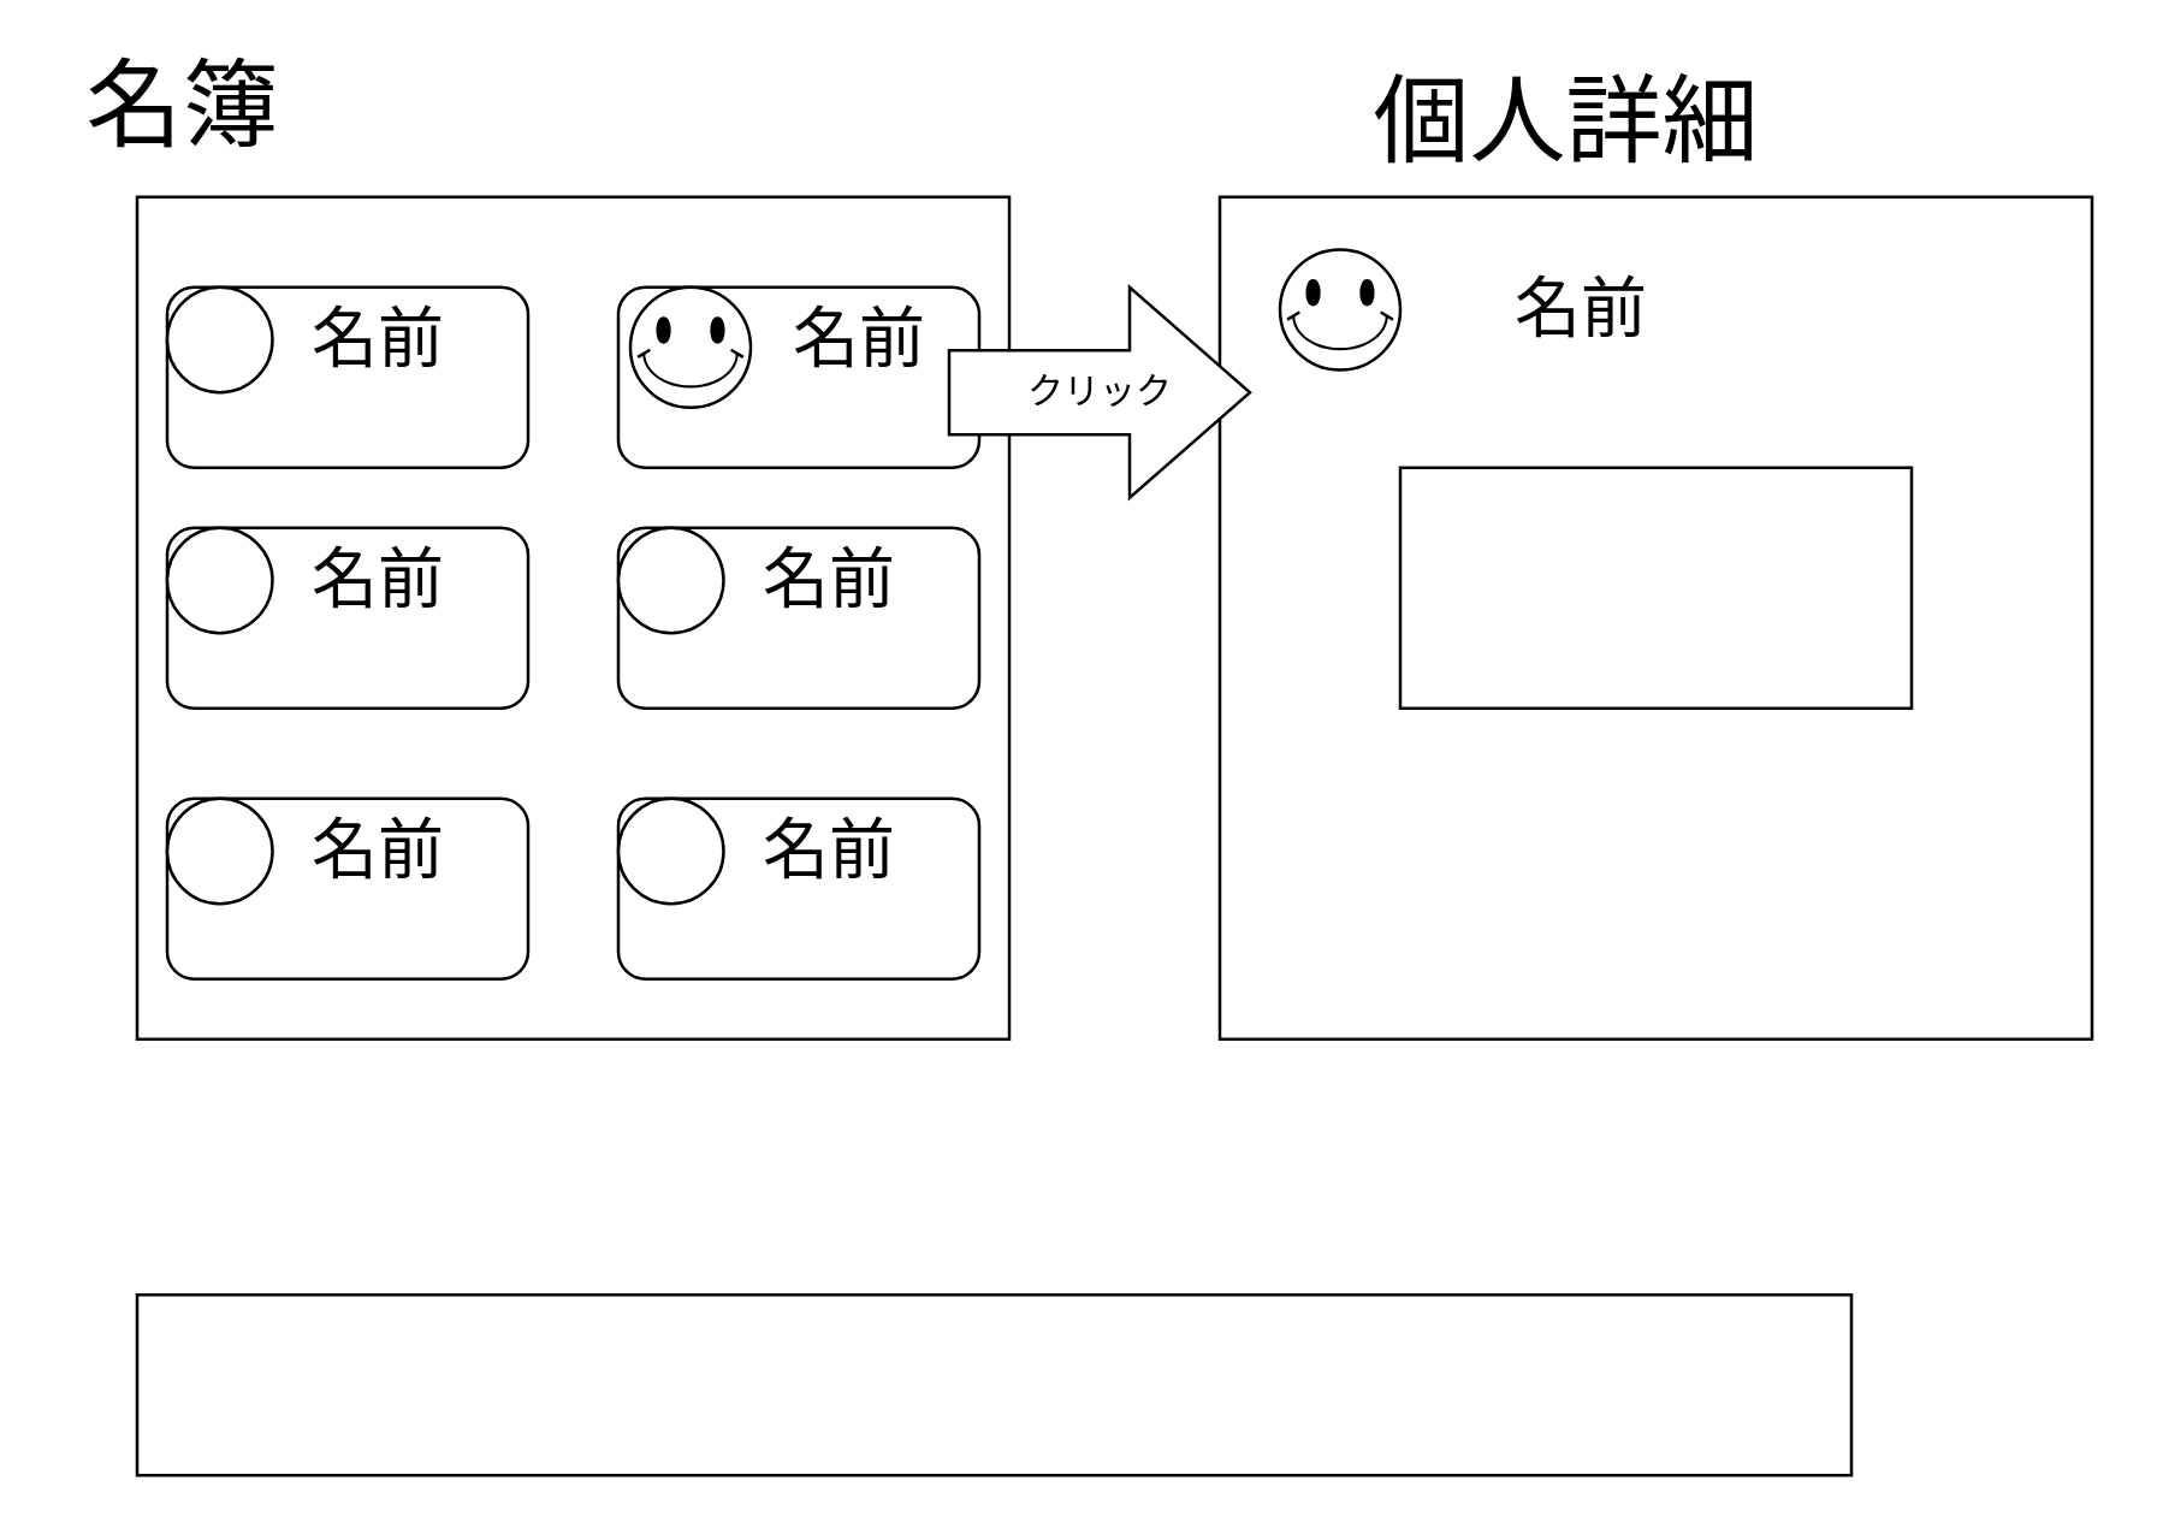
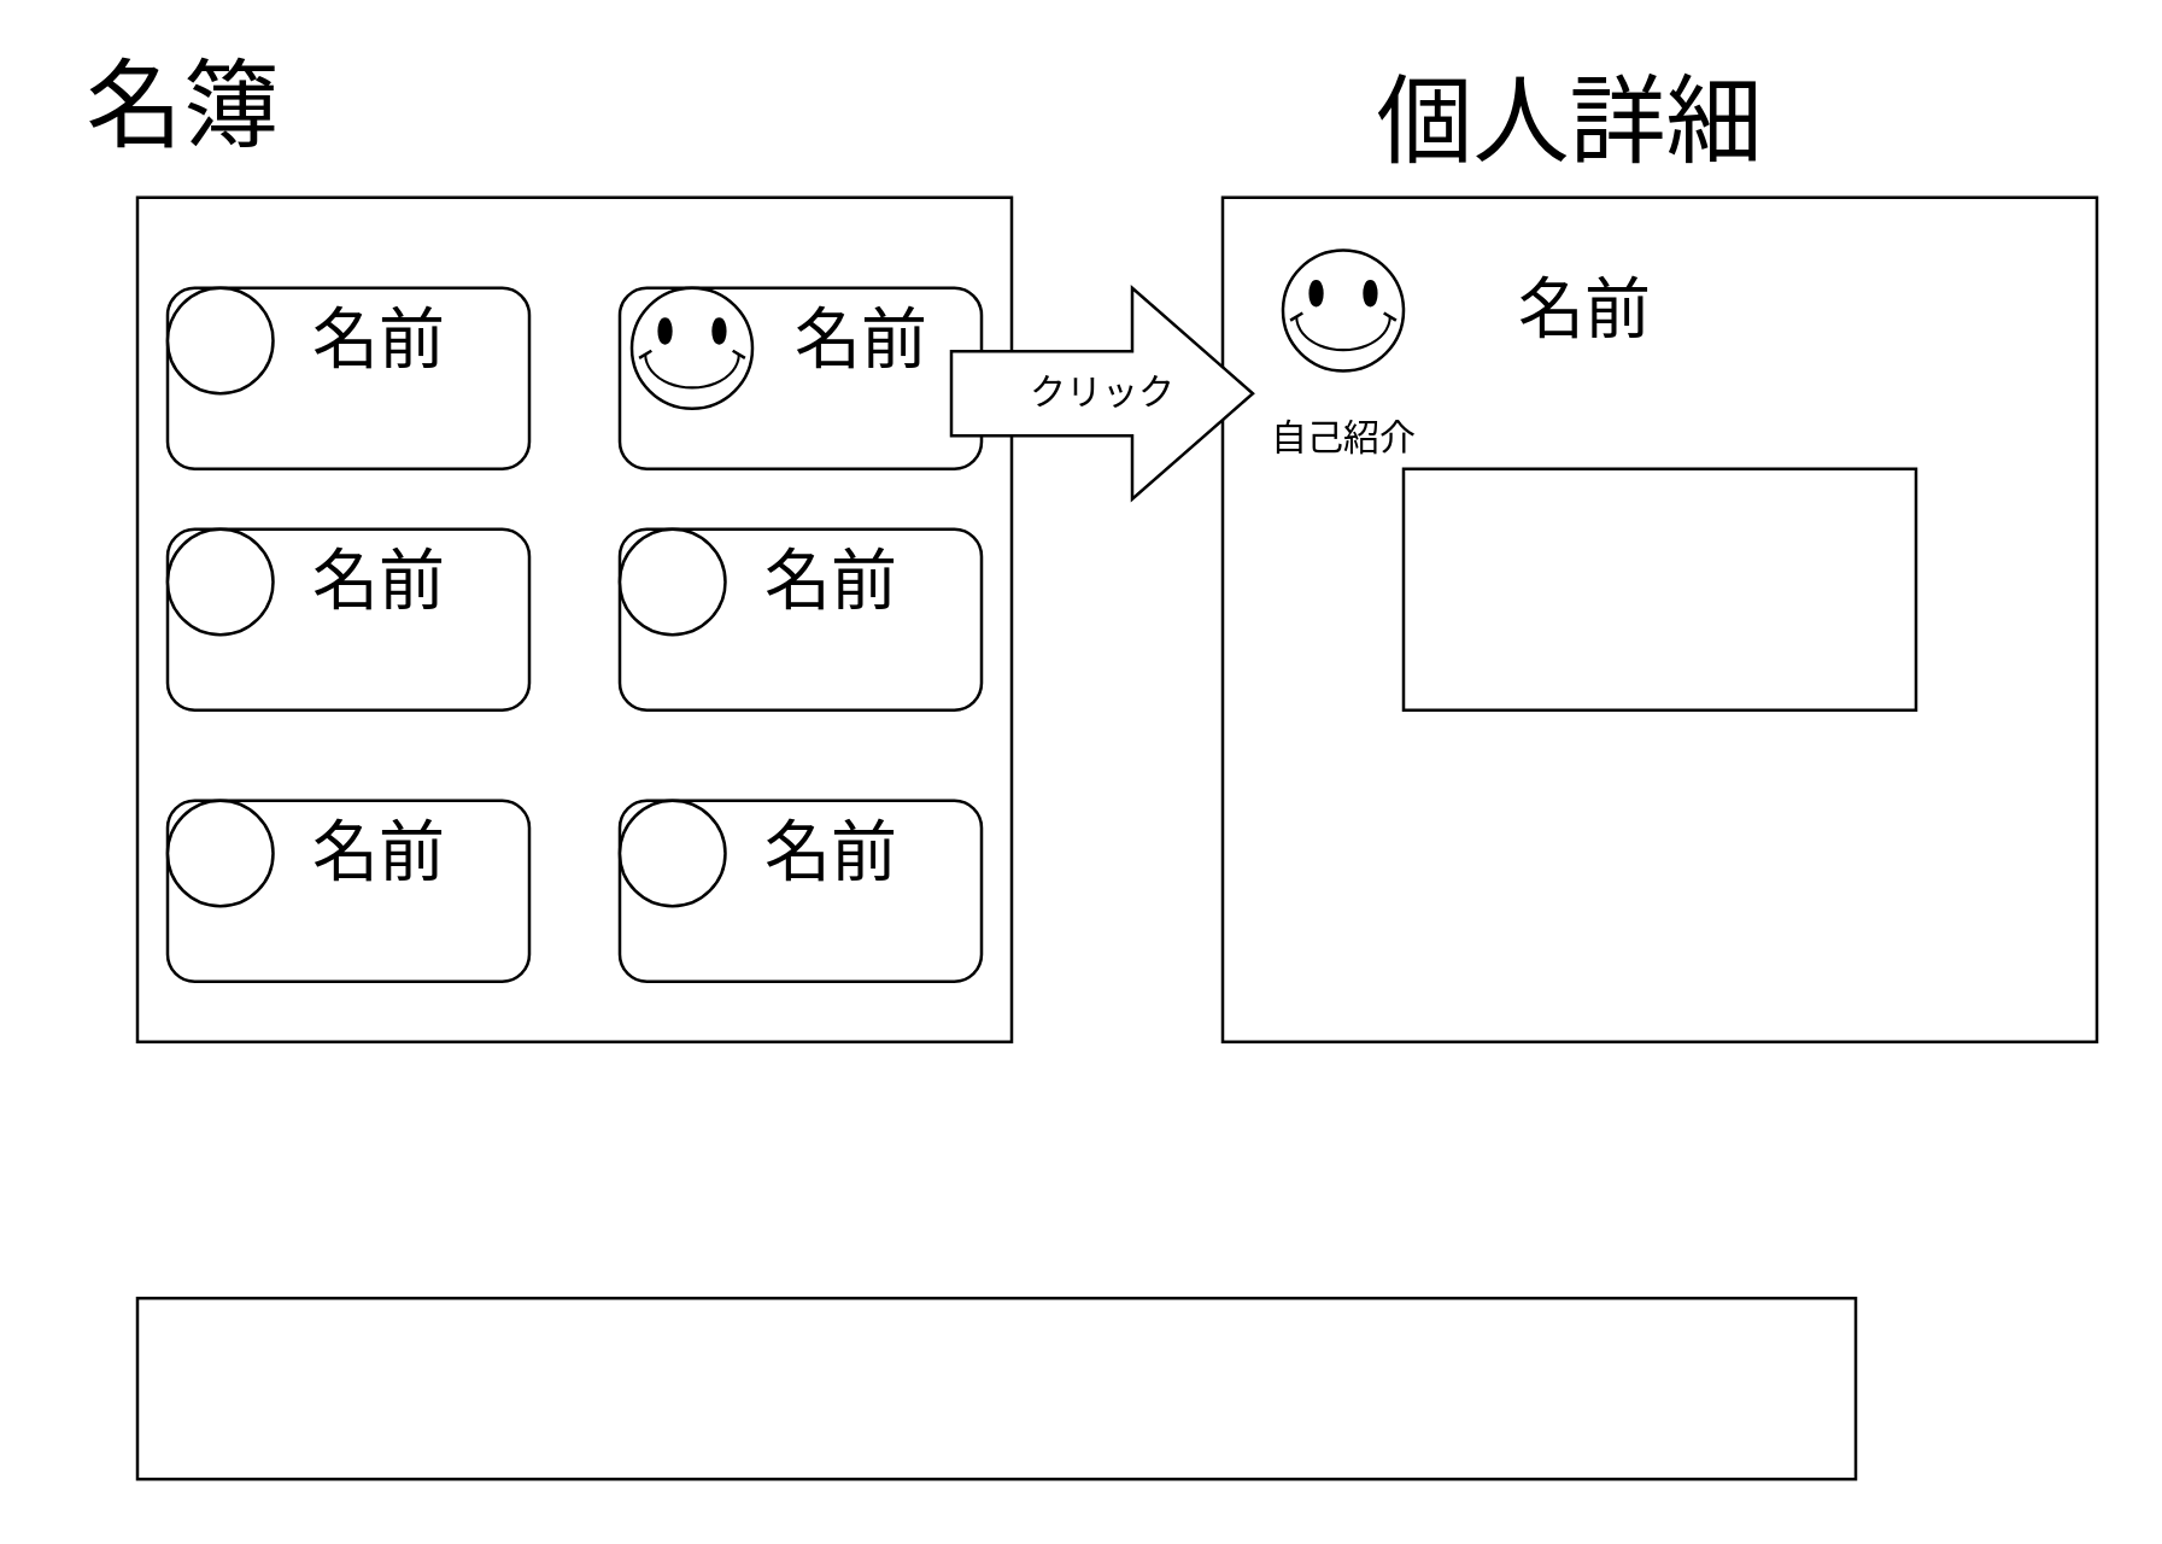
  <mxCell id="0" />
  <mxCell id="1" parent="0" />
  <mxCell id="2" value="" style="group" vertex="1" connectable="0" parent="1"><mxGeometry x="405" y="65" width="290" height="280" as="geometry" /></mxCell>
  <mxCell id="3" value="" style="rounded=0;whiteSpace=wrap;html=1;" vertex="1" parent="2"><mxGeometry width="290" height="280" as="geometry" /></mxCell>
  <mxCell id="4" value="" style="verticalLabelPosition=bottom;verticalAlign=top;html=1;shape=mxgraph.basic.smiley" vertex="1" parent="2"><mxGeometry x="20" y="17.5" width="40" height="40" as="geometry" /></mxCell>
  <mxCell id="5" value="&lt;font style=&quot;font-size: 22px&quot;&gt;名前&lt;/font&gt;" style="text;html=1;align=center;verticalAlign=middle;resizable=0;points=[];autosize=1;" vertex="1" parent="2"><mxGeometry x="90" y="27.5" width="60" height="20" as="geometry" /></mxCell>
  <mxCell id="6" value="" style="verticalLabelPosition=bottom;verticalAlign=top;html=1;shape=mxgraph.basic.rect;fillColor2=none;strokeWidth=1;size=20;indent=5;rounded=1;" vertex="1" parent="2"><mxGeometry x="60" y="90" width="170" height="80" as="geometry" /></mxCell>
+ <mxCell id="7" value="自己紹介" style="text;html=1;align=center;verticalAlign=middle;resizable=0;points=[];autosize=1;" vertex="1" parent="2"><mxGeometry x="10" y="70" width="60" height="20" as="geometry" /></mxCell>
  <mxCell id="8" value="&lt;span style=&quot;font-size: 32px&quot;&gt;名簿&lt;/span&gt;" style="text;html=1;align=center;verticalAlign=middle;resizable=0;points=[];autosize=1;" vertex="1" parent="1"><mxGeometry x="20" y="20" width="80" height="30" as="geometry" /></mxCell>
  <mxCell id="9" value="&lt;span style=&quot;font-size: 32px&quot;&gt;個人詳細&lt;/span&gt;" style="text;html=1;align=center;verticalAlign=middle;resizable=0;points=[];autosize=1;" vertex="1" parent="1"><mxGeometry x="450" y="25" width="140" height="30" as="geometry" /></mxCell>
  <mxCell id="10" value="" style="rounded=0;whiteSpace=wrap;html=1;" vertex="1" parent="1"><mxGeometry x="45" y="65" width="290" height="280" as="geometry" /></mxCell>
  <mxCell id="11" value="" style="rounded=1;whiteSpace=wrap;html=1;" vertex="1" parent="1"><mxGeometry x="205" y="95" width="120" height="60" as="geometry" /></mxCell>
  <mxCell id="12" value="" style="verticalLabelPosition=bottom;verticalAlign=top;html=1;shape=mxgraph.basic.smiley" vertex="1" parent="1"><mxGeometry x="209" y="95" width="40" height="40" as="geometry" /></mxCell>
  <mxCell id="13" value="&lt;font style=&quot;font-size: 22px&quot;&gt;名前&lt;/font&gt;" style="text;html=1;align=center;verticalAlign=middle;resizable=0;points=[];autosize=1;" vertex="1" parent="1"><mxGeometry x="255" y="102.5" width="60" height="20" as="geometry" /></mxCell>
  <mxCell id="14" value="" style="group" vertex="1" connectable="0" parent="1"><mxGeometry x="55" y="95" width="120" height="60" as="geometry" /></mxCell>
  <mxCell id="15" value="" style="rounded=1;whiteSpace=wrap;html=1;" vertex="1" parent="14"><mxGeometry width="120" height="60" as="geometry" /></mxCell>
  <mxCell id="16" value="" style="ellipse;whiteSpace=wrap;html=1;aspect=fixed;" vertex="1" parent="14"><mxGeometry width="35" height="35" as="geometry" /></mxCell>
  <mxCell id="17" value="&lt;font style=&quot;font-size: 22px&quot;&gt;名前&lt;/font&gt;" style="text;html=1;align=center;verticalAlign=middle;resizable=0;points=[];autosize=1;" vertex="1" parent="14"><mxGeometry x="40" y="7.5" width="60" height="20" as="geometry" /></mxCell>
  <mxCell id="18" value="" style="group" vertex="1" connectable="0" parent="1"><mxGeometry x="55" y="175" width="120" height="60" as="geometry" /></mxCell>
  <mxCell id="19" value="" style="rounded=1;whiteSpace=wrap;html=1;" vertex="1" parent="18"><mxGeometry width="120" height="60" as="geometry" /></mxCell>
  <mxCell id="20" value="" style="ellipse;whiteSpace=wrap;html=1;aspect=fixed;" vertex="1" parent="18"><mxGeometry width="35" height="35" as="geometry" /></mxCell>
  <mxCell id="21" value="&lt;font style=&quot;font-size: 22px&quot;&gt;名前&lt;/font&gt;" style="text;html=1;align=center;verticalAlign=middle;resizable=0;points=[];autosize=1;" vertex="1" parent="18"><mxGeometry x="40" y="7.5" width="60" height="20" as="geometry" /></mxCell>
  <mxCell id="22" value="" style="group" vertex="1" connectable="0" parent="1"><mxGeometry x="205" y="175" width="120" height="60" as="geometry" /></mxCell>
  <mxCell id="23" value="" style="rounded=1;whiteSpace=wrap;html=1;" vertex="1" parent="22"><mxGeometry width="120" height="60" as="geometry" /></mxCell>
  <mxCell id="24" value="" style="ellipse;whiteSpace=wrap;html=1;aspect=fixed;" vertex="1" parent="22"><mxGeometry width="35" height="35" as="geometry" /></mxCell>
  <mxCell id="25" value="&lt;font style=&quot;font-size: 22px&quot;&gt;名前&lt;/font&gt;" style="text;html=1;align=center;verticalAlign=middle;resizable=0;points=[];autosize=1;" vertex="1" parent="22"><mxGeometry x="40" y="7.5" width="60" height="20" as="geometry" /></mxCell>
  <mxCell id="26" value="" style="group" vertex="1" connectable="0" parent="1"><mxGeometry x="55" y="265" width="120" height="60" as="geometry" /></mxCell>
  <mxCell id="27" value="" style="rounded=1;whiteSpace=wrap;html=1;" vertex="1" parent="26"><mxGeometry width="120" height="60" as="geometry" /></mxCell>
  <mxCell id="28" value="" style="ellipse;whiteSpace=wrap;html=1;aspect=fixed;" vertex="1" parent="26"><mxGeometry width="35" height="35" as="geometry" /></mxCell>
  <mxCell id="29" value="&lt;font style=&quot;font-size: 22px&quot;&gt;名前&lt;/font&gt;" style="text;html=1;align=center;verticalAlign=middle;resizable=0;points=[];autosize=1;" vertex="1" parent="26"><mxGeometry x="40" y="7.5" width="60" height="20" as="geometry" /></mxCell>
  <mxCell id="30" value="" style="group" vertex="1" connectable="0" parent="1"><mxGeometry x="205" y="265" width="120" height="60" as="geometry" /></mxCell>
  <mxCell id="31" value="" style="rounded=1;whiteSpace=wrap;html=1;" vertex="1" parent="30"><mxGeometry width="120" height="60" as="geometry" /></mxCell>
  <mxCell id="32" value="" style="ellipse;whiteSpace=wrap;html=1;aspect=fixed;" vertex="1" parent="30"><mxGeometry width="35" height="35" as="geometry" /></mxCell>
  <mxCell id="33" value="&lt;font style=&quot;font-size: 22px&quot;&gt;名前&lt;/font&gt;" style="text;html=1;align=center;verticalAlign=middle;resizable=0;points=[];autosize=1;" vertex="1" parent="30"><mxGeometry x="40" y="7.5" width="60" height="20" as="geometry" /></mxCell>
  <mxCell id="34" value="クリック" style="html=1;shadow=0;dashed=0;align=center;verticalAlign=middle;shape=mxgraph.arrows2.arrow;dy=0.6;dx=40;notch=0;rounded=1;" vertex="1" parent="1"><mxGeometry x="315" y="95" width="100" height="70" as="geometry" /></mxCell>
  <mxCell id="35" value="" style="verticalLabelPosition=bottom;verticalAlign=top;html=1;shape=mxgraph.basic.rect;fillColor2=none;strokeWidth=1;size=20;indent=5;rounded=1;" vertex="1" parent="1"><mxGeometry x="45" y="430" width="570" height="60" as="geometry" /></mxCell>
